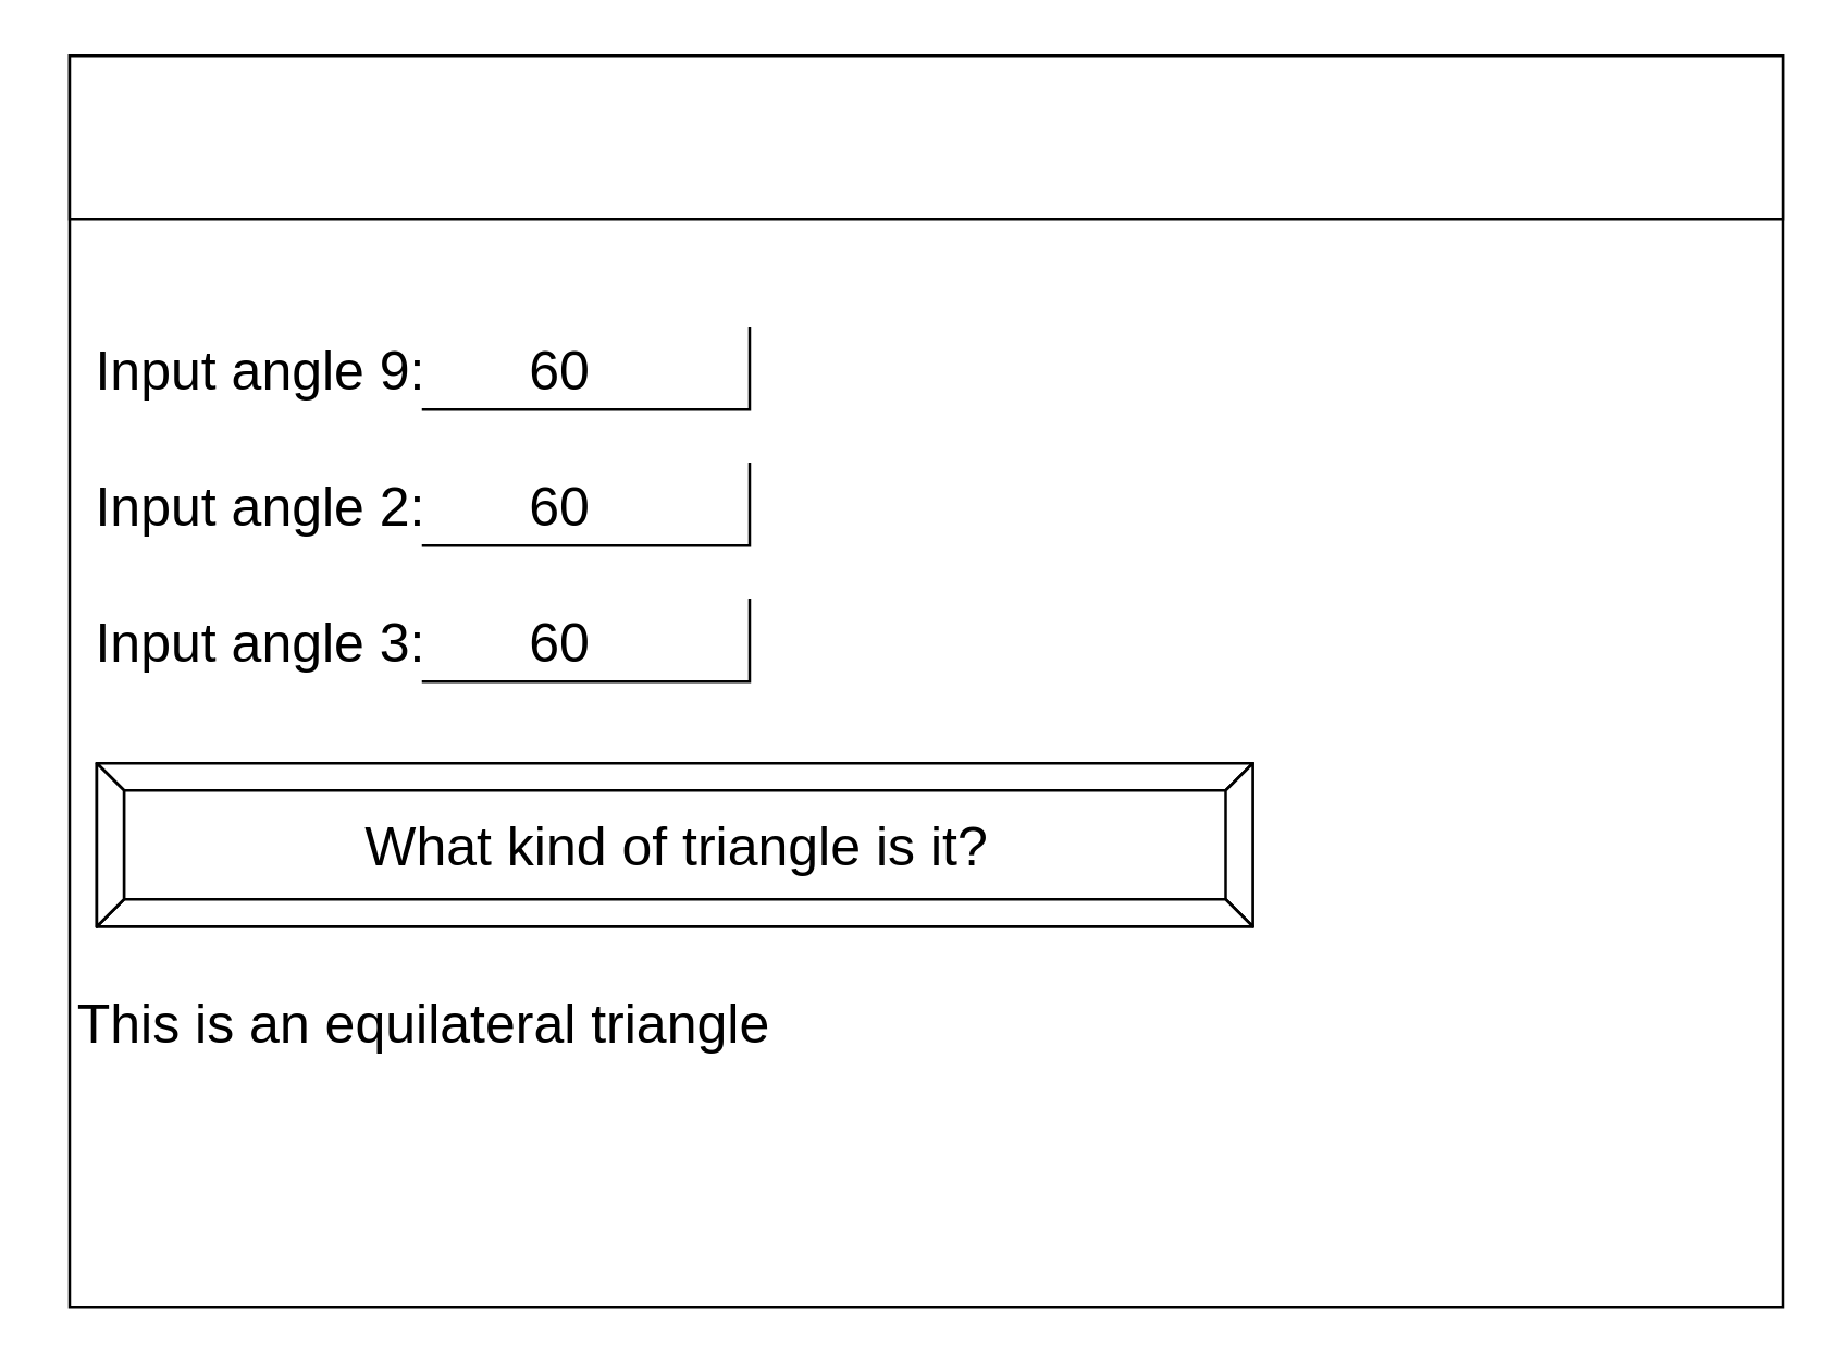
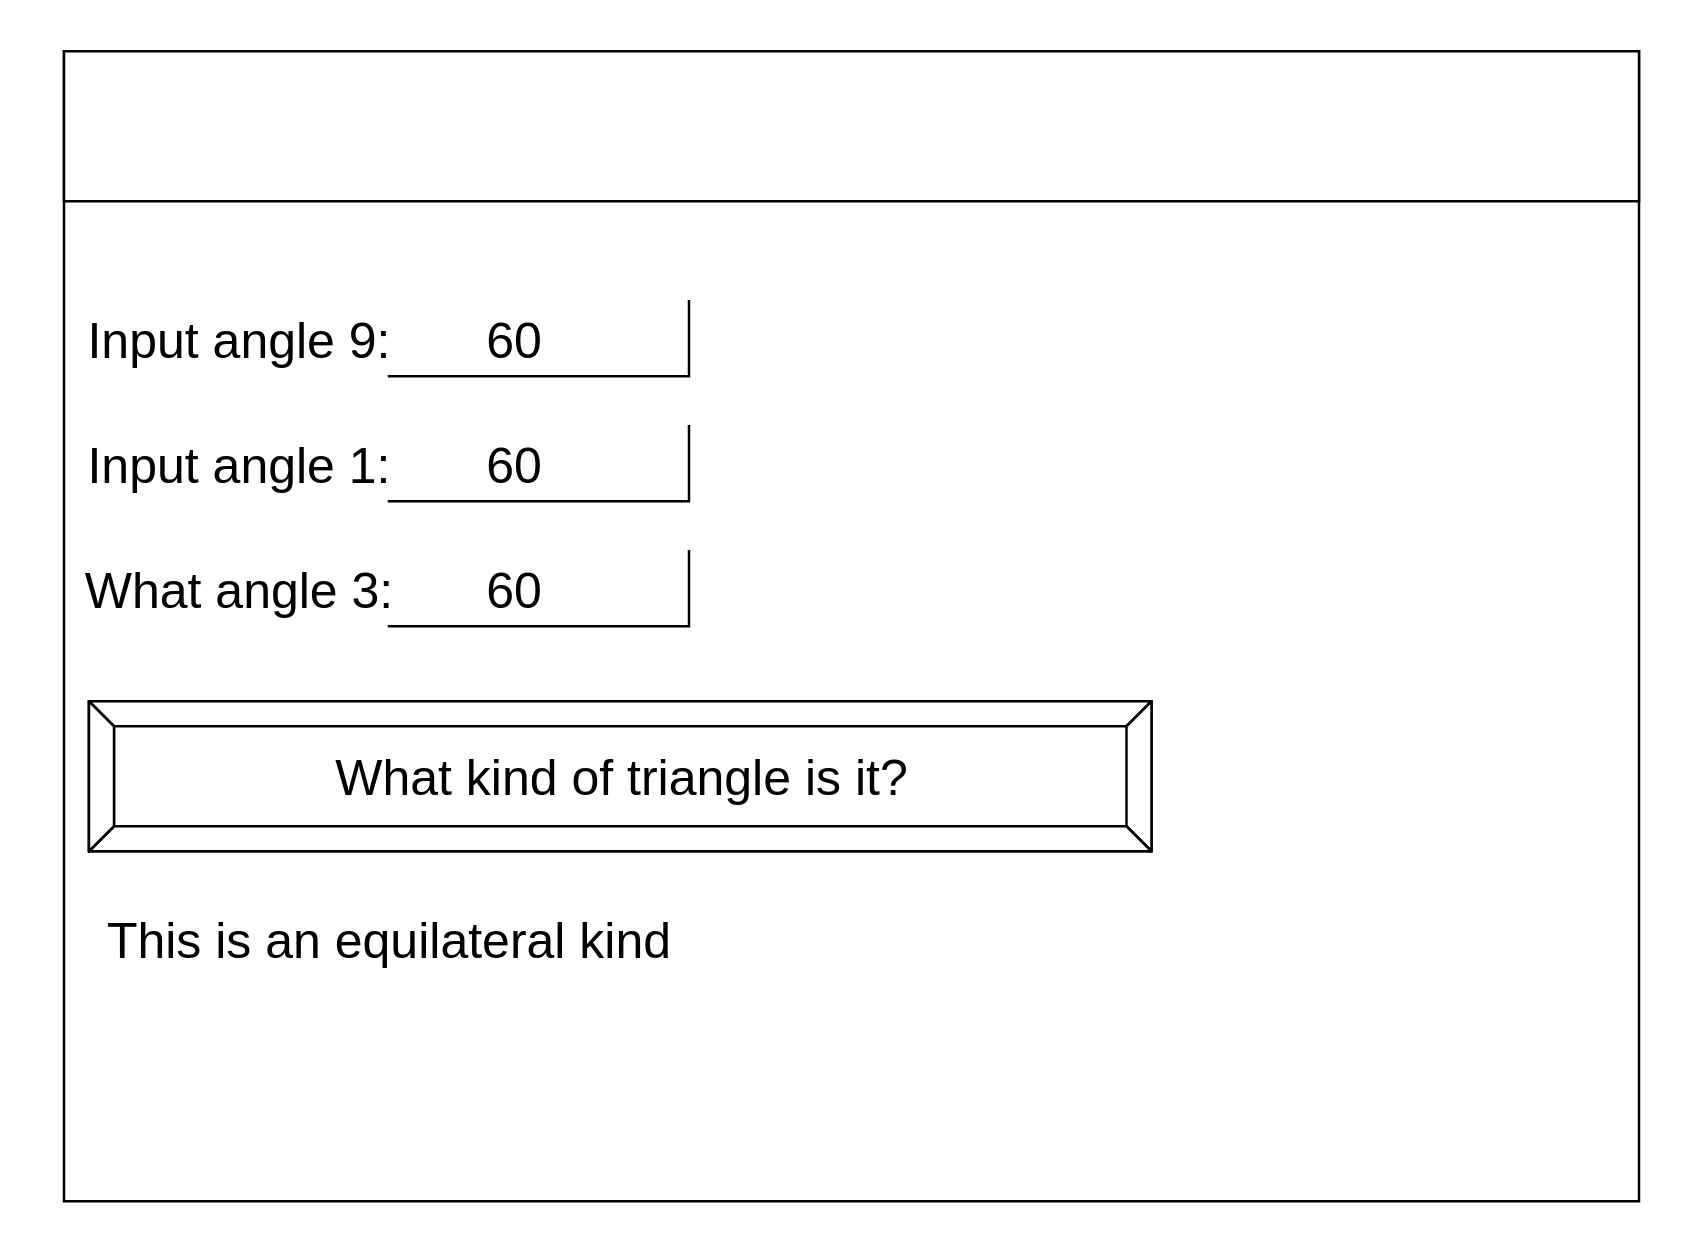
  <mxCell id="0" />
  <mxCell id="1" parent="0" />
  <mxCell id="2" value="" style="rounded=0;whiteSpace=wrap;html=1;" vertex="1" parent="1"><mxGeometry x="25" y="20" width="630" height="460" as="geometry" /></mxCell>
  <mxCell id="3" value="" style="whiteSpace=wrap;html=1;" vertex="1" parent="1"><mxGeometry x="25" y="20" width="630" height="60" as="geometry" /></mxCell>
  <mxCell id="4" value="" style="shape=partialRectangle;whiteSpace=wrap;html=1;top=0;left=0;fillColor=none;fontSize=25;" vertex="1" parent="1"><mxGeometry x="155" y="120" width="120" height="30" as="geometry" /></mxCell>
  <mxCell id="5" value="&lt;font style=&quot;font-size: 20px;&quot;&gt;Input angle 9:&lt;/font&gt;" style="text;html=1;align=center;verticalAlign=bottom;resizable=0;points=[];autosize=1;strokeColor=none;fillColor=none;fontSize=20;" vertex="1" parent="1"><mxGeometry x="25" y="120" width="140" height="30" as="geometry" /></mxCell>
- <mxCell id="6" value="&lt;font style=&quot;font-size: 20px&quot;&gt;Input angle 2:&lt;/font&gt;" style="text;html=1;align=center;verticalAlign=bottom;resizable=0;points=[];autosize=1;strokeColor=none;fillColor=none;fontSize=20;" vertex="1" parent="1"><mxGeometry x="25" y="170" width="140" height="30" as="geometry" /></mxCell>
- <mxCell id="7" value="&lt;font style=&quot;font-size: 20px&quot;&gt;Input angle 3:&lt;/font&gt;" style="text;html=1;align=center;verticalAlign=bottom;resizable=0;points=[];autosize=1;strokeColor=none;fillColor=none;fontSize=20;" vertex="1" parent="1"><mxGeometry x="25" y="220" width="140" height="30" as="geometry" /></mxCell>
+ <mxCell id="6" value="&lt;font style=&quot;font-size: 20px&quot;&gt;Input angle 1:&lt;/font&gt;" style="text;html=1;align=center;verticalAlign=bottom;resizable=0;points=[];autosize=1;strokeColor=none;fillColor=none;fontSize=20;" vertex="1" parent="1"><mxGeometry x="25" y="170" width="140" height="30" as="geometry" /></mxCell>
+ <mxCell id="7" value="&lt;font style=&quot;font-size: 20px&quot;&gt;What angle 3:&lt;/font&gt;" style="text;html=1;align=center;verticalAlign=bottom;resizable=0;points=[];autosize=1;strokeColor=none;fillColor=none;fontSize=20;" vertex="1" parent="1"><mxGeometry x="25" y="220" width="140" height="30" as="geometry" /></mxCell>
  <mxCell id="8" value="" style="shape=partialRectangle;whiteSpace=wrap;html=1;top=0;left=0;fillColor=none;fontSize=25;" vertex="1" parent="1"><mxGeometry x="155" y="170" width="120" height="30" as="geometry" /></mxCell>
  <mxCell id="9" value="" style="shape=partialRectangle;whiteSpace=wrap;html=1;top=0;left=0;fillColor=none;fontSize=25;" vertex="1" parent="1"><mxGeometry x="155" y="220" width="120" height="30" as="geometry" /></mxCell>
  <mxCell id="10" value="What kind of triangle is it?" style="labelPosition=center;verticalLabelPosition=middle;align=center;html=1;shape=mxgraph.basic.button;dx=10;fontSize=20;" vertex="1" parent="1"><mxGeometry x="35" y="280" width="425" height="60" as="geometry" /></mxCell>
  <mxCell id="11" value="60" style="text;html=1;align=center;verticalAlign=middle;resizable=0;points=[];autosize=1;strokeColor=none;fillColor=none;fontSize=20;" vertex="1" parent="1"><mxGeometry x="185" y="120" width="40" height="30" as="geometry" /></mxCell>
  <mxCell id="12" value="60" style="text;html=1;align=center;verticalAlign=middle;resizable=0;points=[];autosize=1;strokeColor=none;fillColor=none;fontSize=20;" vertex="1" parent="1"><mxGeometry x="185" y="170" width="40" height="30" as="geometry" /></mxCell>
  <mxCell id="13" value="60" style="text;html=1;align=center;verticalAlign=middle;resizable=0;points=[];autosize=1;strokeColor=none;fillColor=none;fontSize=20;" vertex="1" parent="1"><mxGeometry x="185" y="220" width="40" height="30" as="geometry" /></mxCell>
- <mxCell id="14" value="This is an equilateral triangle" style="text;html=1;align=center;verticalAlign=middle;resizable=0;points=[];autosize=1;strokeColor=none;fillColor=none;fontSize=20;" vertex="1" parent="1"><mxGeometry x="20" y="360" width="270" height="30" as="geometry" /></mxCell>
+ <mxCell id="14" value="This is an equilateral kind" style="text;html=1;align=center;verticalAlign=middle;resizable=0;points=[];autosize=1;strokeColor=none;fillColor=none;fontSize=20;" vertex="1" parent="1"><mxGeometry x="20" y="360" width="270" height="30" as="geometry" /></mxCell>
